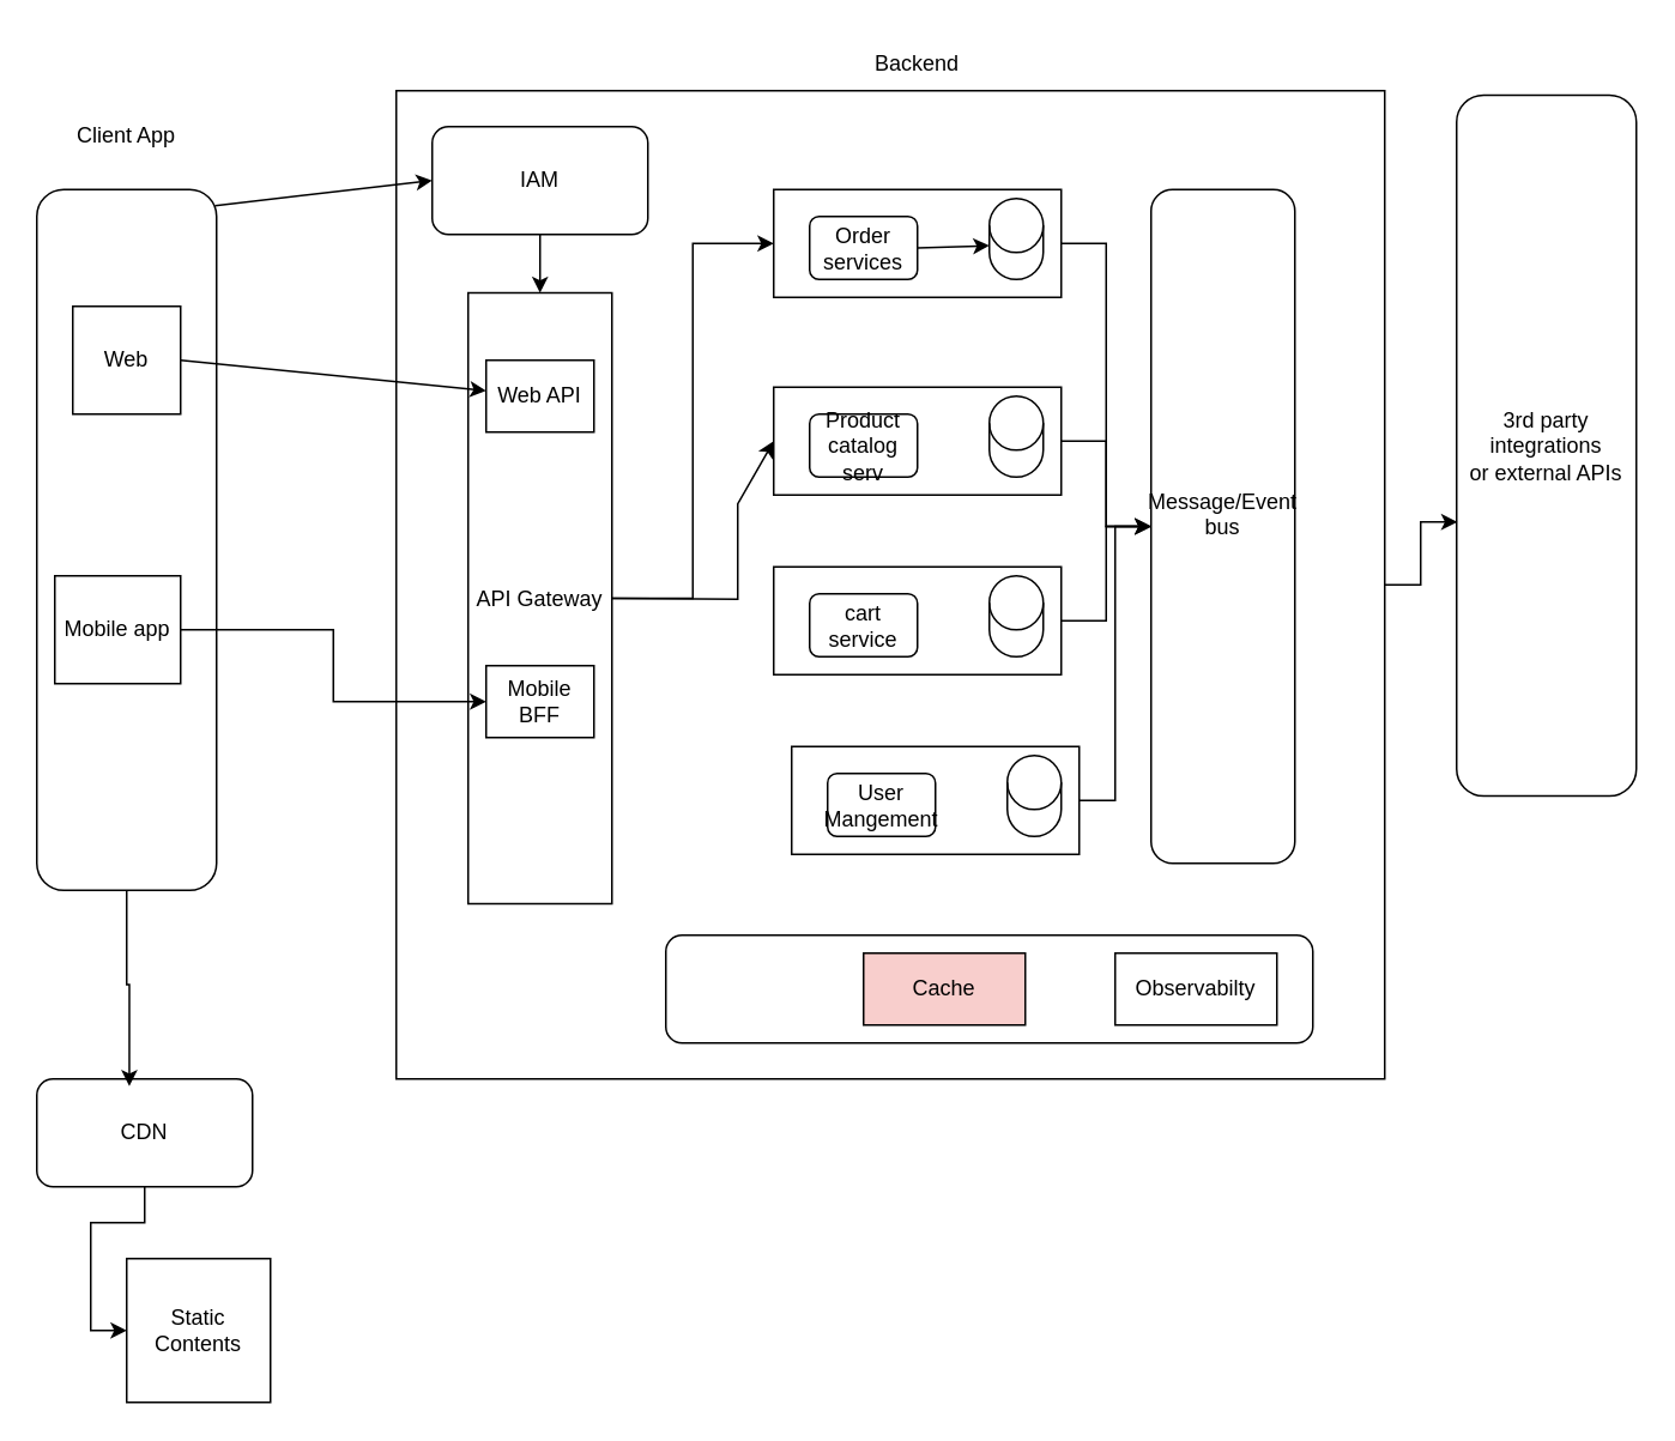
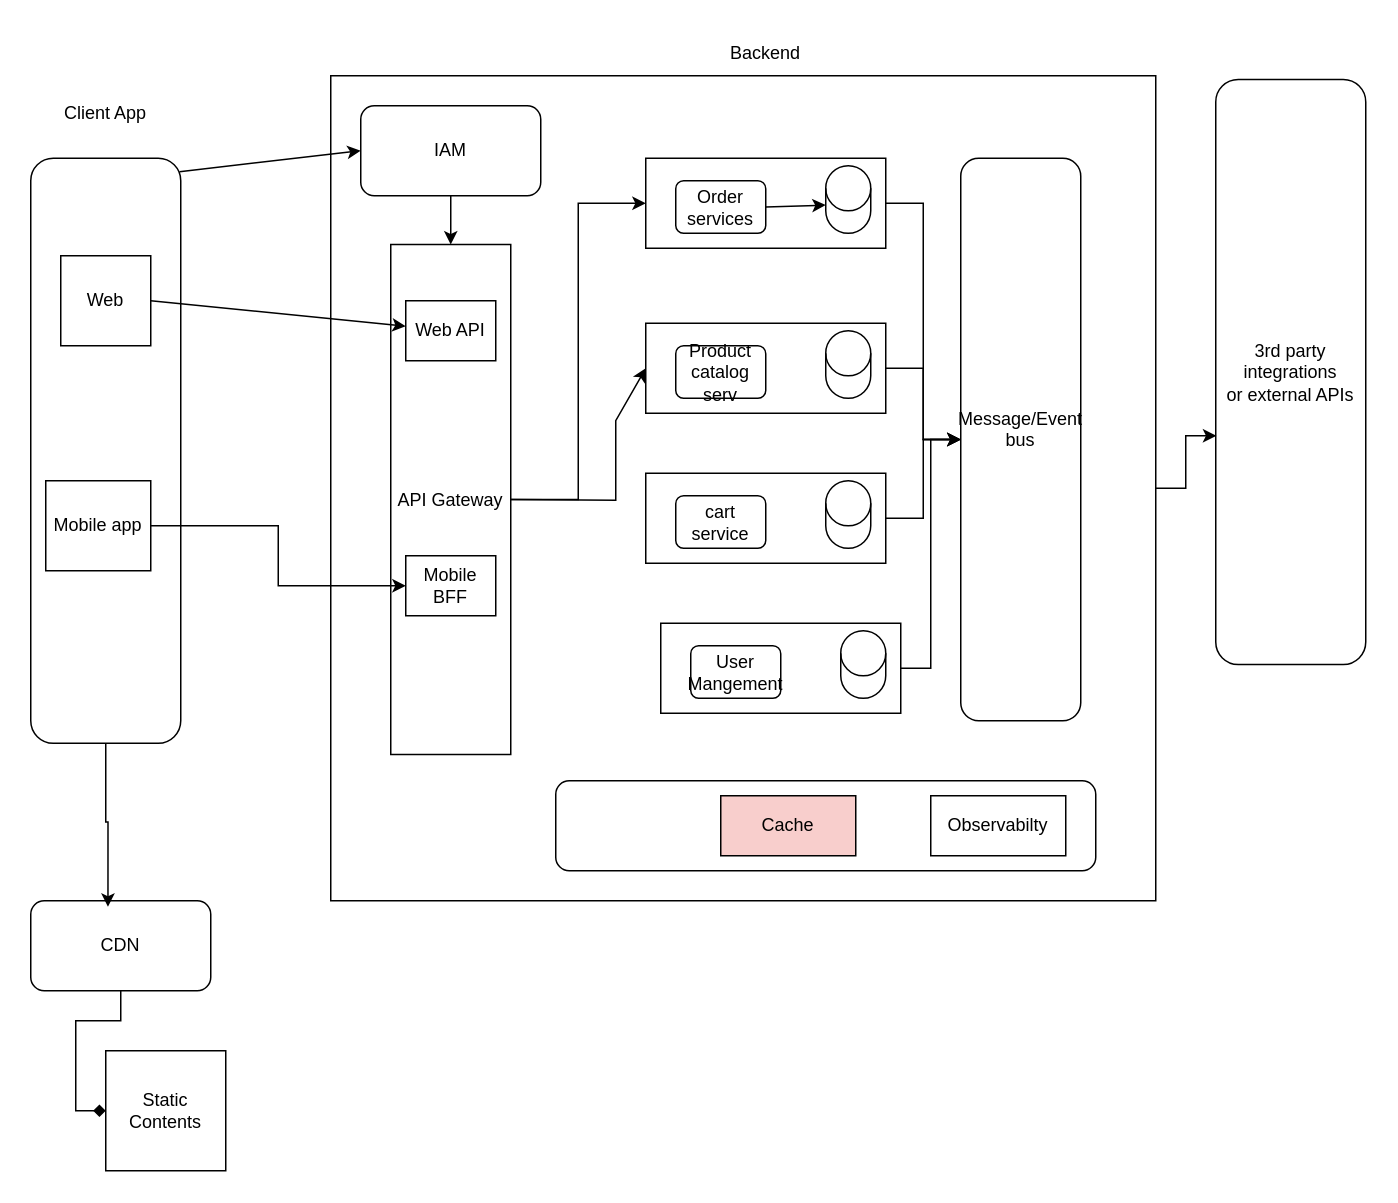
  <mxCell id="0" />
  <mxCell id="1" parent="0" />
  <mxCell id="2" value="" style="rounded=1;whiteSpace=wrap;html=1;" vertex="1" parent="1"><mxGeometry x="20" y="105" width="100" height="390" as="geometry" /></mxCell>
  <mxCell id="3" value="" style="whiteSpace=wrap;html=1;aspect=fixed;" vertex="1" parent="1"><mxGeometry x="220" y="50" width="550" height="550" as="geometry" /></mxCell>
  <mxCell id="4" value="3rd party integrations&lt;div&gt;or external APIs&lt;/div&gt;" style="rounded=1;whiteSpace=wrap;html=1;" vertex="1" parent="1"><mxGeometry x="810" y="52.5" width="100" height="390" as="geometry" /></mxCell>
  <mxCell id="5" value="Client App" style="text;html=1;align=center;verticalAlign=middle;whiteSpace=wrap;rounded=0;" vertex="1" parent="1"><mxGeometry x="40" y="60" width="60" height="30" as="geometry" /></mxCell>
  <mxCell id="6" value="Backend" style="text;html=1;align=center;verticalAlign=middle;whiteSpace=wrap;rounded=0;" vertex="1" parent="1"><mxGeometry x="480" y="20" width="60" height="30" as="geometry" /></mxCell>
  <mxCell id="7" style="edgeStyle=orthogonalEdgeStyle;rounded=0;orthogonalLoop=1;jettySize=auto;html=1;entryX=0;entryY=0.5;entryDx=0;entryDy=0;" edge="1" parent="1" source="8" target="12"><mxGeometry relative="1" as="geometry" /></mxCell>
  <mxCell id="8" value="API Gateway" style="rounded=0;whiteSpace=wrap;html=1;" vertex="1" parent="1"><mxGeometry x="260" y="162.5" width="80" height="340" as="geometry" /></mxCell>
  <mxCell id="9" style="edgeStyle=orthogonalEdgeStyle;rounded=0;orthogonalLoop=1;jettySize=auto;html=1;exitX=0.5;exitY=1;exitDx=0;exitDy=0;entryX=0.5;entryY=0;entryDx=0;entryDy=0;" edge="1" parent="1" source="10" target="8"><mxGeometry relative="1" as="geometry" /></mxCell>
  <mxCell id="10" value="IAM" style="rounded=1;whiteSpace=wrap;html=1;" vertex="1" parent="1"><mxGeometry x="240" y="70" width="120" height="60" as="geometry" /></mxCell>
  <mxCell id="11" style="edgeStyle=orthogonalEdgeStyle;rounded=0;orthogonalLoop=1;jettySize=auto;html=1;" edge="1" parent="1" source="12" target="34"><mxGeometry relative="1" as="geometry" /></mxCell>
  <mxCell id="12" value="" style="rounded=0;whiteSpace=wrap;html=1;" vertex="1" parent="1"><mxGeometry x="430" y="105" width="160" height="60" as="geometry" /></mxCell>
  <mxCell id="13" value="Order services" style="rounded=1;whiteSpace=wrap;html=1;" vertex="1" parent="1"><mxGeometry x="450" y="120" width="60" height="35" as="geometry" /></mxCell>
  <mxCell id="14" value="" style="shape=cylinder3;whiteSpace=wrap;html=1;boundedLbl=1;backgroundOutline=1;size=15;" vertex="1" parent="1"><mxGeometry x="550" y="110" width="30" height="45" as="geometry" /></mxCell>
  <mxCell id="15" value="" style="endArrow=classic;html=1;rounded=0;exitX=1;exitY=0.5;exitDx=0;exitDy=0;entryX=0;entryY=0;entryDx=0;entryDy=26.25;entryPerimeter=0;" edge="1" parent="1" source="13" target="14"><mxGeometry width="50" height="50" relative="1" as="geometry"><mxPoint x="420" y="275" as="sourcePoint" /><mxPoint x="470" y="225" as="targetPoint" /></mxGeometry></mxCell>
  <mxCell id="16" style="edgeStyle=orthogonalEdgeStyle;rounded=0;orthogonalLoop=1;jettySize=auto;html=1;entryX=0;entryY=0.5;entryDx=0;entryDy=0;" edge="1" parent="1" source="17" target="34"><mxGeometry relative="1" as="geometry" /></mxCell>
  <mxCell id="17" value="" style="rounded=0;whiteSpace=wrap;html=1;" vertex="1" parent="1"><mxGeometry x="430" y="215" width="160" height="60" as="geometry" /></mxCell>
  <mxCell id="18" value="Product catalog serv" style="rounded=1;whiteSpace=wrap;html=1;" vertex="1" parent="1"><mxGeometry x="450" y="230" width="60" height="35" as="geometry" /></mxCell>
  <mxCell id="19" value="" style="shape=cylinder3;whiteSpace=wrap;html=1;boundedLbl=1;backgroundOutline=1;size=15;" vertex="1" parent="1"><mxGeometry x="550" y="220" width="30" height="45" as="geometry" /></mxCell>
  <mxCell id="20" style="edgeStyle=orthogonalEdgeStyle;rounded=0;orthogonalLoop=1;jettySize=auto;html=1;" edge="1" parent="1" source="21" target="34"><mxGeometry relative="1" as="geometry" /></mxCell>
  <mxCell id="21" value="" style="rounded=0;whiteSpace=wrap;html=1;" vertex="1" parent="1"><mxGeometry x="430" y="315" width="160" height="60" as="geometry" /></mxCell>
  <mxCell id="22" value="cart service" style="rounded=1;whiteSpace=wrap;html=1;" vertex="1" parent="1"><mxGeometry x="450" y="330" width="60" height="35" as="geometry" /></mxCell>
  <mxCell id="23" value="" style="shape=cylinder3;whiteSpace=wrap;html=1;boundedLbl=1;backgroundOutline=1;size=15;" vertex="1" parent="1"><mxGeometry x="550" y="320" width="30" height="45" as="geometry" /></mxCell>
  <mxCell id="24" style="edgeStyle=orthogonalEdgeStyle;rounded=0;orthogonalLoop=1;jettySize=auto;html=1;" edge="1" parent="1" source="25" target="34"><mxGeometry relative="1" as="geometry" /></mxCell>
  <mxCell id="25" value="" style="rounded=0;whiteSpace=wrap;html=1;" vertex="1" parent="1"><mxGeometry x="440" y="415" width="160" height="60" as="geometry" /></mxCell>
  <mxCell id="26" value="User Mangement" style="rounded=1;whiteSpace=wrap;html=1;" vertex="1" parent="1"><mxGeometry x="460" y="430" width="60" height="35" as="geometry" /></mxCell>
  <mxCell id="27" value="" style="shape=cylinder3;whiteSpace=wrap;html=1;boundedLbl=1;backgroundOutline=1;size=15;" vertex="1" parent="1"><mxGeometry x="560" y="420" width="30" height="45" as="geometry" /></mxCell>
  <mxCell id="28" value="Static Contents" style="whiteSpace=wrap;html=1;aspect=fixed;" vertex="1" parent="1"><mxGeometry x="70" y="700" width="80" height="80" as="geometry" /></mxCell>
- <mxCell id="29" style="edgeStyle=orthogonalEdgeStyle;rounded=0;orthogonalLoop=1;jettySize=auto;html=1;entryX=0;entryY=0.5;entryDx=0;entryDy=0;" edge="1" parent="1" source="30" target="28"><mxGeometry relative="1" as="geometry" /></mxCell>
+ <mxCell id="29" style="edgeStyle=orthogonalEdgeStyle;rounded=0;orthogonalLoop=1;jettySize=auto;html=1;entryX=0;entryY=0.5;entryDx=0;entryDy=0;endArrow=diamond;" edge="1" parent="1" source="30" target="28"><mxGeometry relative="1" as="geometry" /></mxCell>
  <mxCell id="30" value="CDN" style="rounded=1;whiteSpace=wrap;html=1;" vertex="1" parent="1"><mxGeometry x="20" y="600" width="120" height="60" as="geometry" /></mxCell>
  <mxCell id="31" style="edgeStyle=orthogonalEdgeStyle;rounded=0;orthogonalLoop=1;jettySize=auto;html=1;entryX=0.429;entryY=0.067;entryDx=0;entryDy=0;entryPerimeter=0;" edge="1" parent="1" source="2" target="30"><mxGeometry relative="1" as="geometry" /></mxCell>
  <mxCell id="32" value="" style="endArrow=classic;html=1;rounded=0;entryX=0;entryY=0.5;entryDx=0;entryDy=0;exitX=0.992;exitY=0.023;exitDx=0;exitDy=0;exitPerimeter=0;" edge="1" parent="1" source="2" target="10"><mxGeometry width="50" height="50" relative="1" as="geometry"><mxPoint x="390" y="340" as="sourcePoint" /><mxPoint x="440" y="290" as="targetPoint" /></mxGeometry></mxCell>
  <mxCell id="33" value="" style="endArrow=classic;html=1;rounded=0;exitX=1;exitY=0.5;exitDx=0;exitDy=0;" edge="1" parent="1" source="39" target="42"><mxGeometry width="50" height="50" relative="1" as="geometry"><mxPoint x="130" y="310" as="sourcePoint" /><mxPoint x="180" y="260" as="targetPoint" /></mxGeometry></mxCell>
  <mxCell id="34" value="Message/Event bus&lt;div&gt;&lt;br&gt;&lt;/div&gt;" style="rounded=1;whiteSpace=wrap;html=1;" vertex="1" parent="1"><mxGeometry x="640" y="105" width="80" height="375" as="geometry" /></mxCell>
  <mxCell id="35" style="edgeStyle=orthogonalEdgeStyle;rounded=0;orthogonalLoop=1;jettySize=auto;html=1;entryX=0.004;entryY=0.609;entryDx=0;entryDy=0;entryPerimeter=0;" edge="1" parent="1" source="3" target="4"><mxGeometry relative="1" as="geometry" /></mxCell>
  <mxCell id="36" value="" style="rounded=1;whiteSpace=wrap;html=1;" vertex="1" parent="1"><mxGeometry x="370" y="520" width="360" height="60" as="geometry" /></mxCell>
  <mxCell id="37" value="Observabilty" style="rounded=0;whiteSpace=wrap;html=1;" vertex="1" parent="1"><mxGeometry x="620" y="530" width="90" height="40" as="geometry" /></mxCell>
  <mxCell id="38" value="Cache" style="rounded=0;whiteSpace=wrap;html=1;fillColor=#f8cecc;" vertex="1" parent="1"><mxGeometry x="480" y="530" width="90" height="40" as="geometry" /></mxCell>
  <mxCell id="39" value="Web" style="rounded=0;whiteSpace=wrap;html=1;" vertex="1" parent="1"><mxGeometry x="40" y="170" width="60" height="60" as="geometry" /></mxCell>
  <mxCell id="40" style="edgeStyle=orthogonalEdgeStyle;rounded=0;orthogonalLoop=1;jettySize=auto;html=1;" edge="1" parent="1" source="41" target="43"><mxGeometry relative="1" as="geometry" /></mxCell>
  <mxCell id="41" value="Mobile app" style="rounded=0;whiteSpace=wrap;html=1;" vertex="1" parent="1"><mxGeometry x="30" y="320" width="70" height="60" as="geometry" /></mxCell>
  <mxCell id="42" value="Web API" style="rounded=0;whiteSpace=wrap;html=1;" vertex="1" parent="1"><mxGeometry x="270" y="200" width="60" height="40" as="geometry" /></mxCell>
  <mxCell id="43" value="Mobile BFF" style="rounded=0;whiteSpace=wrap;html=1;" vertex="1" parent="1"><mxGeometry x="270" y="370" width="60" height="40" as="geometry" /></mxCell>
  <mxCell id="44" value="" style="endArrow=classic;html=1;rounded=0;exitX=1;exitY=0.5;exitDx=0;exitDy=0;entryX=0;entryY=0.5;entryDx=0;entryDy=0;" edge="1" parent="1" source="8" target="17"><mxGeometry width="50" height="50" relative="1" as="geometry"><mxPoint x="300" y="300" as="sourcePoint" /><mxPoint x="350" y="250" as="targetPoint" /><Array as="points"><mxPoint x="410" y="333" /><mxPoint x="410" y="280" /></Array></mxGeometry></mxCell>
